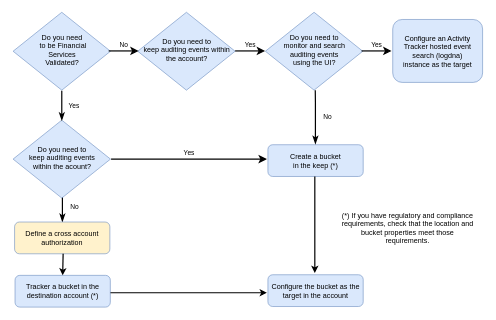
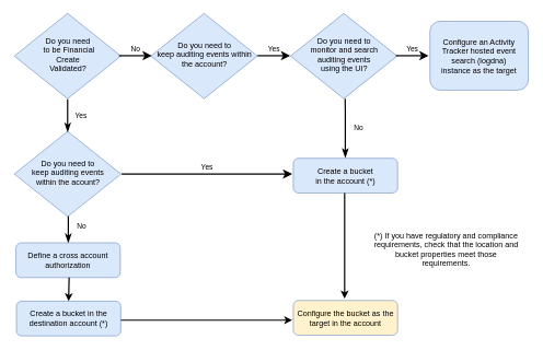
  <mxCell id="0" />
  <mxCell id="1" parent="0" />
  <mxCell id="2" value="No" style="rounded=0;html=1;jettySize=auto;orthogonalLoop=1;fontSize=11;endArrow=classicThin;endFill=1;endSize=8;strokeWidth=2;shadow=0;labelBackgroundColor=none;edgeStyle=orthogonalEdgeStyle;exitX=0.5;exitY=1;exitDx=0;exitDy=0;" edge="1" parent="1"><mxGeometry y="20" relative="1" as="geometry"><mxPoint as="offset" /><mxPoint x="102.75" y="320" as="sourcePoint" /><mxPoint x="102.8" y="370.04" as="targetPoint" /></mxGeometry></mxCell>
- <mxCell id="3" value="Do you need&lt;br&gt;&amp;nbsp;to be Financial&lt;br&gt;Services &lt;br&gt;Validated?" style="rhombus;whiteSpace=wrap;html=1;shadow=0;fontFamily=Helvetica;fontSize=12;align=center;strokeWidth=1;spacing=6;spacingTop=-4;fillColor=#dae8fc;strokeColor=#6c8ebf;" vertex="1" parent="1"><mxGeometry x="20.5" y="20" width="162.5" height="130" as="geometry" /></mxCell>
+ <mxCell id="3" value="Do you need&lt;br&gt;&amp;nbsp;to be Financial&lt;br&gt;Create &lt;br&gt;Validated?" style="rhombus;whiteSpace=wrap;html=1;shadow=0;fontFamily=Helvetica;fontSize=12;align=center;strokeWidth=1;spacing=6;spacingTop=-4;fillColor=#dae8fc;strokeColor=#6c8ebf;" vertex="1" parent="1"><mxGeometry x="20.5" y="20" width="162.5" height="130" as="geometry" /></mxCell>
  <mxCell id="4" value="Do you need to &lt;br&gt;keep auditing events within the account?" style="rhombus;whiteSpace=wrap;html=1;shadow=0;fontFamily=Helvetica;fontSize=12;align=center;strokeWidth=1;spacing=6;spacingTop=-4;fillColor=#dae8fc;strokeColor=#6c8ebf;" vertex="1" parent="1"><mxGeometry x="228.5" y="20" width="162.5" height="130" as="geometry" /></mxCell>
  <mxCell id="5" value="Do you need to &lt;br&gt;monitor and search&lt;br&gt;auditing events&lt;br&gt;using the UI?" style="rhombus;whiteSpace=wrap;html=1;shadow=0;fontFamily=Helvetica;fontSize=12;align=center;strokeWidth=1;spacing=6;spacingTop=-4;fillColor=#dae8fc;strokeColor=#6c8ebf;" vertex="1" parent="1"><mxGeometry x="441.5" y="20" width="162.5" height="130" as="geometry" /></mxCell>
  <mxCell id="6" value="Configure an Activity Tracker hosted event search (logdna)&lt;br&gt;instance as the target" style="rounded=1;whiteSpace=wrap;html=1;fontSize=12;glass=0;strokeWidth=1;shadow=0;fillColor=#dae8fc;strokeColor=#6c8ebf;" vertex="1" parent="1"><mxGeometry x="654" y="32" width="150" height="105" as="geometry" /></mxCell>
  <mxCell id="7" value="Do you need to &lt;br&gt;keep auditing events &lt;br&gt;within the acount?" style="rhombus;whiteSpace=wrap;html=1;shadow=0;fontFamily=Helvetica;fontSize=12;align=center;strokeWidth=1;spacing=6;spacingTop=-4;fillColor=#dae8fc;strokeColor=#6c8ebf;" vertex="1" parent="1"><mxGeometry x="20.5" y="200" width="162.5" height="130" as="geometry" /></mxCell>
- <mxCell id="8" value="Create a bucket &lt;br&gt;in the keep (*)" style="rounded=1;whiteSpace=wrap;html=1;fontSize=12;glass=0;strokeWidth=1;shadow=0;fillColor=#dae8fc;strokeColor=#6c8ebf;" vertex="1" parent="1"><mxGeometry x="445.75" y="241" width="159" height="53" as="geometry" /></mxCell>
- <mxCell id="9" value="Configure the bucket as the target in the account" style="rounded=1;whiteSpace=wrap;html=1;fontSize=12;glass=0;strokeWidth=1;shadow=0;fillColor=#dae8fc;strokeColor=#6c8ebf;" vertex="1" parent="1"><mxGeometry x="445.75" y="458" width="159" height="53" as="geometry" /></mxCell>
- <mxCell id="10" value="Define a cross account authorization" style="rounded=1;whiteSpace=wrap;html=1;fontSize=12;glass=0;strokeWidth=1;shadow=0;fillColor=#fff2cc;strokeColor=#6c8ebf;" vertex="1" parent="1"><mxGeometry x="23" y="370" width="159" height="53" as="geometry" /></mxCell>
- <mxCell id="11" value="Tracker a bucket in the&lt;br&gt;destination account (*)" style="rounded=1;whiteSpace=wrap;html=1;fontSize=12;glass=0;strokeWidth=1;shadow=0;fillColor=#dae8fc;strokeColor=#6c8ebf;" vertex="1" parent="1"><mxGeometry x="23.75" y="459" width="159" height="53" as="geometry" /></mxCell>
+ <mxCell id="8" value="Create a bucket &lt;br&gt;in the account (*)" style="rounded=1;whiteSpace=wrap;html=1;fontSize=12;glass=0;strokeWidth=1;shadow=0;fillColor=#dae8fc;strokeColor=#6c8ebf;" vertex="1" parent="1"><mxGeometry x="445.75" y="241" width="159" height="53" as="geometry" /></mxCell>
+ <mxCell id="9" value="Configure the bucket as the target in the account" style="rounded=1;whiteSpace=wrap;html=1;fontSize=12;glass=0;strokeWidth=1;shadow=0;fillColor=#fff2cc;strokeColor=#6c8ebf;" vertex="1" parent="1"><mxGeometry x="445.75" y="458" width="159" height="53" as="geometry" /></mxCell>
+ <mxCell id="10" value="Define a cross account authorization" style="rounded=1;whiteSpace=wrap;html=1;fontSize=12;glass=0;strokeWidth=1;shadow=0;fillColor=#dae8fc;strokeColor=#6c8ebf;" vertex="1" parent="1"><mxGeometry x="23" y="370" width="159" height="53" as="geometry" /></mxCell>
+ <mxCell id="11" value="Create a bucket in the&lt;br&gt;destination account (*)" style="rounded=1;whiteSpace=wrap;html=1;fontSize=12;glass=0;strokeWidth=1;shadow=0;fillColor=#dae8fc;strokeColor=#6c8ebf;" vertex="1" parent="1"><mxGeometry x="23.75" y="459" width="159" height="53" as="geometry" /></mxCell>
  <mxCell id="12" value="Yes" style="edgeStyle=orthogonalEdgeStyle;rounded=0;html=1;jettySize=auto;orthogonalLoop=1;fontSize=11;endArrow=classic;endFill=1;endSize=8;strokeWidth=2;shadow=0;labelBackgroundColor=none;" edge="1" parent="1"><mxGeometry y="10" relative="1" as="geometry"><mxPoint as="offset" /><mxPoint x="184" y="265" as="sourcePoint" /><mxPoint x="444" y="265" as="targetPoint" /><Array as="points" /></mxGeometry></mxCell>
  <mxCell id="13" value="Yes" style="edgeStyle=orthogonalEdgeStyle;rounded=0;html=1;jettySize=auto;orthogonalLoop=1;fontSize=11;endArrow=classic;endFill=1;endSize=8;strokeWidth=2;shadow=0;labelBackgroundColor=none;" edge="1" parent="1"><mxGeometry y="10" relative="1" as="geometry"><mxPoint as="offset" /><mxPoint x="391" y="84.5" as="sourcePoint" /><mxPoint x="441" y="84.5" as="targetPoint" /></mxGeometry></mxCell>
  <mxCell id="14" value="Yes" style="edgeStyle=orthogonalEdgeStyle;rounded=0;html=1;jettySize=auto;orthogonalLoop=1;fontSize=11;endArrow=classic;endFill=1;endSize=8;strokeWidth=2;shadow=0;labelBackgroundColor=none;" edge="1" parent="1"><mxGeometry y="10" relative="1" as="geometry"><mxPoint as="offset" /><mxPoint x="602" y="84.5" as="sourcePoint" /><mxPoint x="652" y="84.5" as="targetPoint" /></mxGeometry></mxCell>
  <mxCell id="15" value="No" style="edgeStyle=orthogonalEdgeStyle;rounded=0;html=1;jettySize=auto;orthogonalLoop=1;fontSize=11;endArrow=classic;endFill=1;endSize=8;strokeWidth=2;shadow=0;labelBackgroundColor=none;" edge="1" parent="1"><mxGeometry y="10" relative="1" as="geometry"><mxPoint as="offset" /><mxPoint x="180" y="84.5" as="sourcePoint" /><mxPoint x="230" y="84.5" as="targetPoint" /></mxGeometry></mxCell>
  <mxCell id="16" value="Yes" style="rounded=0;html=1;jettySize=auto;orthogonalLoop=1;fontSize=11;endArrow=classicThin;endFill=1;endSize=8;strokeWidth=2;shadow=0;labelBackgroundColor=none;edgeStyle=orthogonalEdgeStyle;exitX=0.5;exitY=1;exitDx=0;exitDy=0;" edge="1" parent="1"><mxGeometry y="20" relative="1" as="geometry"><mxPoint as="offset" /><mxPoint x="101.75" y="151" as="sourcePoint" /><mxPoint x="101.8" y="201.04" as="targetPoint" /></mxGeometry></mxCell>
  <mxCell id="17" value="" style="endArrow=classic;html=1;rounded=0;strokeWidth=2;" edge="1" parent="1"><mxGeometry width="50" height="50" relative="1" as="geometry"><mxPoint x="183" y="488" as="sourcePoint" /><mxPoint x="444" y="488" as="targetPoint" /></mxGeometry></mxCell>
  <mxCell id="18" value="" style="endArrow=classic;html=1;rounded=0;strokeWidth=2;entryX=0.5;entryY=0;entryDx=0;entryDy=0;" edge="1" parent="1" target="11"><mxGeometry width="50" height="50" relative="1" as="geometry"><mxPoint x="104" y="423" as="sourcePoint" /><mxPoint x="154" y="373" as="targetPoint" /></mxGeometry></mxCell>
  <mxCell id="19" value="No" style="rounded=0;html=1;jettySize=auto;orthogonalLoop=1;fontSize=11;endArrow=classicThin;endFill=1;endSize=8;strokeWidth=2;shadow=0;labelBackgroundColor=none;edgeStyle=orthogonalEdgeStyle;exitX=0.5;exitY=1;exitDx=0;exitDy=0;" edge="1" parent="1"><mxGeometry y="20" relative="1" as="geometry"><mxPoint as="offset" /><mxPoint x="524.75" y="149.96" as="sourcePoint" /><mxPoint x="525" y="240" as="targetPoint" /><Array as="points"><mxPoint x="524" y="170" /><mxPoint x="524" y="170" /></Array></mxGeometry></mxCell>
  <mxCell id="20" value="" style="endArrow=classic;html=1;rounded=0;strokeWidth=2;" edge="1" parent="1"><mxGeometry width="50" height="50" relative="1" as="geometry"><mxPoint x="524" y="294" as="sourcePoint" /><mxPoint x="524" y="455" as="targetPoint" /></mxGeometry></mxCell>
  <mxCell id="21" value="(*) If you have regulatory and compliance requirements, check that the location and bucket properties meet those requirements." style="text;html=1;strokeColor=none;fillColor=none;align=center;verticalAlign=middle;whiteSpace=wrap;rounded=0;" vertex="1" parent="1"><mxGeometry x="564" y="325" width="230" height="110" as="geometry" /></mxCell>
